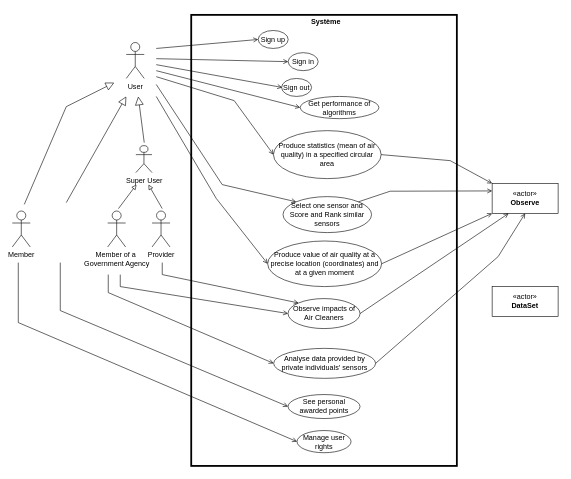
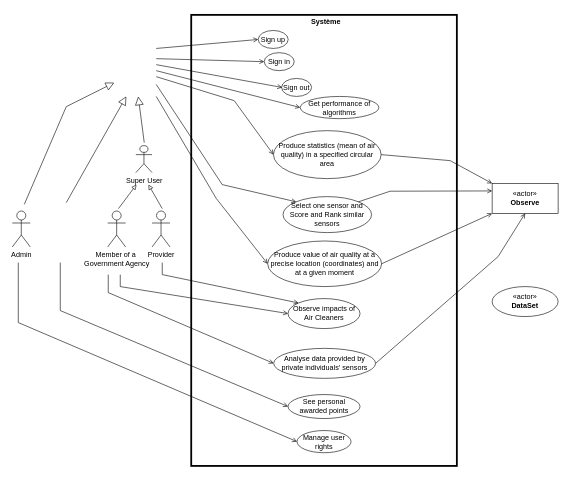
  <mxCell id="0" />
  <mxCell id="1" parent="0" />
  <mxCell id="2" value="«actor»&lt;br&gt;&lt;b&gt;Observe&lt;/b&gt;" style="html=1;whiteSpace=wrap;" parent="1" vertex="1"><mxGeometry x="820" y="305" width="110" height="50" as="geometry" /></mxCell>
  <mxCell id="3" value="Member of a&amp;nbsp;&lt;br&gt;Government Agency" style="shape=umlActor;verticalLabelPosition=bottom;verticalAlign=top;html=1;" parent="1" vertex="1"><mxGeometry x="179" y="351" width="30" height="60" as="geometry" /></mxCell>
  <mxCell id="4" value="Provider" style="shape=umlActor;verticalLabelPosition=bottom;verticalAlign=top;html=1;" parent="1" vertex="1"><mxGeometry x="253" y="351" width="30" height="60" as="geometry" /></mxCell>
  <mxCell id="5" value="Sign up" style="ellipse;whiteSpace=wrap;html=1;" parent="1" vertex="1"><mxGeometry x="430" y="50" width="50" height="30" as="geometry" /></mxCell>
- <mxCell id="6" value="Sign in" style="ellipse;whiteSpace=wrap;html=1;" parent="1" vertex="1"><mxGeometry x="480" y="87" width="50" height="30" as="geometry" /></mxCell>
+ <mxCell id="6" value="Sign in" style="ellipse;whiteSpace=wrap;html=1;" parent="1" vertex="1"><mxGeometry x="440" y="87" width="50" height="30" as="geometry" /></mxCell>
  <mxCell id="7" value="Sign out" style="ellipse;whiteSpace=wrap;html=1;" parent="1" vertex="1"><mxGeometry x="469" y="130" width="50" height="30" as="geometry" /></mxCell>
  <mxCell id="8" value="Produce value of air quality at a precise location (coordinates) and at a given moment" style="ellipse;whiteSpace=wrap;html=1;" parent="1" vertex="1"><mxGeometry x="445.75" y="401" width="190" height="76" as="geometry" /></mxCell>
  <mxCell id="9" value="Observe impacts of Air Cleaners" style="ellipse;whiteSpace=wrap;html=1;" parent="1" vertex="1"><mxGeometry x="479.75" y="497" width="120" height="50" as="geometry" /></mxCell>
  <mxCell id="10" value="Select one sensor and Score and Rank similar sensors" style="ellipse;whiteSpace=wrap;html=1;" parent="1" vertex="1"><mxGeometry x="471.37" y="327" width="147.63" height="60" as="geometry" /></mxCell>
  <mxCell id="11" value="See personal awarded points" style="ellipse;whiteSpace=wrap;html=1;" parent="1" vertex="1"><mxGeometry x="479.75" y="657" width="120" height="40" as="geometry" /></mxCell>
  <mxCell id="12" value="Analyse data provided by private individuals' sensors" style="ellipse;whiteSpace=wrap;html=1;" parent="1" vertex="1"><mxGeometry x="455.75" y="580" width="170" height="50" as="geometry" /></mxCell>
  <mxCell id="13" value="Système" style="text;html=1;strokeColor=none;fillColor=none;align=center;verticalAlign=middle;whiteSpace=wrap;rounded=0;fontStyle=1" parent="1" vertex="1"><mxGeometry x="512.87" y="20" width="60" height="30" as="geometry" /></mxCell>
  <mxCell id="14" value="" style="endArrow=open;html=1;rounded=0;entryX=0;entryY=0.5;entryDx=0;entryDy=0;endFill=0;" parent="1" target="5" edge="1"><mxGeometry width="50" height="50" relative="1" as="geometry"><mxPoint x="260" y="80" as="sourcePoint" /><mxPoint x="320" y="170" as="targetPoint" /></mxGeometry></mxCell>
  <mxCell id="15" value="" style="endArrow=open;html=1;rounded=0;entryX=0;entryY=0.5;entryDx=0;entryDy=0;endFill=0;" parent="1" target="6" edge="1"><mxGeometry width="50" height="50" relative="1" as="geometry"><mxPoint x="260" y="97" as="sourcePoint" /><mxPoint x="540" y="270" as="targetPoint" /></mxGeometry></mxCell>
  <mxCell id="16" value="" style="endArrow=open;html=1;rounded=0;endFill=0;" parent="1" edge="1"><mxGeometry width="50" height="50" relative="1" as="geometry"><mxPoint x="260" y="107" as="sourcePoint" /><mxPoint x="470" y="145" as="targetPoint" /></mxGeometry></mxCell>
  <mxCell id="17" value="" style="endArrow=open;html=1;rounded=0;entryX=0;entryY=0.5;entryDx=0;entryDy=0;endFill=0;" parent="1" target="9" edge="1"><mxGeometry width="50" height="50" relative="1" as="geometry"><mxPoint x="200" y="457" as="sourcePoint" /><mxPoint x="479" y="429" as="targetPoint" /><Array as="points"><mxPoint x="200" y="477" /></Array></mxGeometry></mxCell>
  <mxCell id="18" value="" style="endArrow=open;html=1;rounded=0;entryX=0;entryY=0;entryDx=0;entryDy=0;endFill=0;" parent="1" target="10" edge="1"><mxGeometry width="50" height="50" relative="1" as="geometry"><mxPoint x="260" y="140" as="sourcePoint" /><mxPoint x="479" y="332" as="targetPoint" /><Array as="points"><mxPoint x="370" y="307" /></Array></mxGeometry></mxCell>
  <mxCell id="19" value="" style="endArrow=open;html=1;rounded=0;entryX=0;entryY=0.5;entryDx=0;entryDy=0;endFill=0;" parent="1" target="12" edge="1"><mxGeometry width="50" height="50" relative="1" as="geometry"><mxPoint x="180" y="457" as="sourcePoint" /><mxPoint x="520.87" y="354" as="targetPoint" /><Array as="points"><mxPoint x="180" y="487" /></Array></mxGeometry></mxCell>
  <mxCell id="20" value="" style="endArrow=open;html=1;rounded=0;endFill=0;entryX=0;entryY=0.5;entryDx=0;entryDy=0;" parent="1" target="11" edge="1"><mxGeometry width="50" height="50" relative="1" as="geometry"><mxPoint x="100" y="437" as="sourcePoint" /><mxPoint x="458.87" y="720" as="targetPoint" /><Array as="points"><mxPoint x="100" y="517" /></Array></mxGeometry></mxCell>
  <mxCell id="21" value="" style="endArrow=open;html=1;rounded=0;entryX=0;entryY=1;entryDx=0;entryDy=0;endFill=0;exitX=1;exitY=0.5;exitDx=0;exitDy=0;" parent="1" source="8" target="2" edge="1"><mxGeometry width="50" height="50" relative="1" as="geometry"><mxPoint x="480" y="475" as="sourcePoint" /><mxPoint x="820" y="420" as="targetPoint" /></mxGeometry></mxCell>
- <mxCell id="22" value="User" style="shape=umlActor;verticalLabelPosition=bottom;verticalAlign=top;html=1;" parent="1" vertex="1"><mxGeometry x="210" y="70" width="30" height="60" as="geometry" /></mxCell>
- <mxCell id="23" value="Member" style="shape=umlActor;verticalLabelPosition=bottom;verticalAlign=top;html=1;" parent="1" vertex="1"><mxGeometry x="20" y="351" width="30" height="60" as="geometry" /></mxCell>
+ <mxCell id="23" value="Admin" style="shape=umlActor;verticalLabelPosition=bottom;verticalAlign=top;html=1;" parent="1" vertex="1"><mxGeometry x="20" y="351" width="30" height="60" as="geometry" /></mxCell>
  <mxCell id="24" value="" style="endArrow=open;html=1;rounded=0;entryX=0;entryY=0.5;entryDx=0;entryDy=0;endFill=0;" parent="1" target="8" edge="1"><mxGeometry width="50" height="50" relative="1" as="geometry"><mxPoint x="260" y="160" as="sourcePoint" /><mxPoint x="409" y="349" as="targetPoint" /><Array as="points"><mxPoint x="360" y="330" /></Array></mxGeometry></mxCell>
- <mxCell id="25" value="" style="endArrow=open;html=1;rounded=0;entryX=0.25;entryY=1;entryDx=0;entryDy=0;endFill=0;exitX=1;exitY=0.5;exitDx=0;exitDy=0;" parent="1" source="9" target="2" edge="1"><mxGeometry width="50" height="50" relative="1" as="geometry"><mxPoint x="660" y="415" as="sourcePoint" /><mxPoint x="830" y="365" as="targetPoint" /></mxGeometry></mxCell>
  <mxCell id="26" value="" style="endArrow=open;html=1;rounded=0;entryX=0.5;entryY=1;entryDx=0;entryDy=0;endFill=0;exitX=1;exitY=0.5;exitDx=0;exitDy=0;" parent="1" source="12" target="2" edge="1"><mxGeometry width="50" height="50" relative="1" as="geometry"><mxPoint x="605" y="405" as="sourcePoint" /><mxPoint x="858" y="290" as="targetPoint" /><Array as="points"><mxPoint x="830" y="427" /></Array></mxGeometry></mxCell>
  <mxCell id="27" value="" style="endArrow=open;html=1;rounded=0;endFill=0;exitX=1;exitY=0;exitDx=0;exitDy=0;entryX=0;entryY=0.25;entryDx=0;entryDy=0;" parent="1" source="10" target="2" edge="1"><mxGeometry width="50" height="50" relative="1" as="geometry"><mxPoint x="725" y="360" as="sourcePoint" /><mxPoint x="830" y="340" as="targetPoint" /><Array as="points"><mxPoint x="650" y="318" /></Array></mxGeometry></mxCell>
  <mxCell id="28" value="Produce statistics (mean of air quality) in a specified circular area" style="ellipse;whiteSpace=wrap;html=1;" parent="1" vertex="1"><mxGeometry x="455.43" y="217" width="179.5" height="80" as="geometry" /></mxCell>
  <mxCell id="29" value="" style="endArrow=open;html=1;rounded=0;entryX=0;entryY=0.5;entryDx=0;entryDy=0;endFill=0;" parent="1" target="28" edge="1"><mxGeometry width="50" height="50" relative="1" as="geometry"><mxPoint x="260" y="127" as="sourcePoint" /><mxPoint x="447" y="165" as="targetPoint" /><Array as="points"><mxPoint x="390" y="167" /></Array></mxGeometry></mxCell>
  <mxCell id="30" value="" style="endArrow=open;html=1;rounded=0;endFill=0;exitX=1;exitY=0.5;exitDx=0;exitDy=0;entryX=0;entryY=0;entryDx=0;entryDy=0;" parent="1" source="28" target="2" edge="1"><mxGeometry width="50" height="50" relative="1" as="geometry"><mxPoint x="492" y="350" as="sourcePoint" /><mxPoint x="830" y="328" as="targetPoint" /><Array as="points"><mxPoint x="750" y="267" /></Array></mxGeometry></mxCell>
  <mxCell id="31" value="" style="endArrow=block;endFill=0;endSize=12;html=1;rounded=0;" parent="1" edge="1"><mxGeometry width="160" relative="1" as="geometry"><mxPoint x="40" y="340" as="sourcePoint" /><mxPoint x="190" y="137" as="targetPoint" /><Array as="points"><mxPoint x="110" y="177" /></Array></mxGeometry></mxCell>
  <mxCell id="32" value="" style="endArrow=block;endFill=0;endSize=12;html=1;rounded=0;" parent="1" edge="1"><mxGeometry width="160" relative="1" as="geometry"><mxPoint x="110" y="337" as="sourcePoint" /><mxPoint x="210" y="160" as="targetPoint" /></mxGeometry></mxCell>
  <mxCell id="33" value="" style="endArrow=block;endFill=0;endSize=12;html=1;rounded=0;" parent="1" edge="1"><mxGeometry width="160" relative="1" as="geometry"><mxPoint x="240" y="237" as="sourcePoint" /><mxPoint x="230" y="160" as="targetPoint" /></mxGeometry></mxCell>
  <mxCell id="34" value="" style="endArrow=open;html=1;rounded=0;endFill=0;entryX=0;entryY=0.5;entryDx=0;entryDy=0;" parent="1" target="35" edge="1"><mxGeometry width="50" height="50" relative="1" as="geometry"><mxPoint x="30" y="437" as="sourcePoint" /><mxPoint x="392" y="767" as="targetPoint" /><Array as="points"><mxPoint x="30" y="537" /></Array></mxGeometry></mxCell>
  <mxCell id="35" value="Manage user rights" style="ellipse;whiteSpace=wrap;html=1;" parent="1" vertex="1"><mxGeometry x="494.75" y="717" width="90" height="37" as="geometry" /></mxCell>
  <mxCell id="36" value="Get performance of algorithms" style="ellipse;whiteSpace=wrap;html=1;" parent="1" vertex="1"><mxGeometry x="500" y="160" width="131.25" height="37" as="geometry" /></mxCell>
  <mxCell id="37" value="" style="endArrow=open;html=1;rounded=0;entryX=0;entryY=0.5;entryDx=0;entryDy=0;endFill=0;" parent="1" target="36" edge="1"><mxGeometry width="50" height="50" relative="1" as="geometry"><mxPoint x="260" y="117" as="sourcePoint" /><mxPoint x="439" y="115" as="targetPoint" /></mxGeometry></mxCell>
  <mxCell id="38" value="" style="endArrow=open;html=1;rounded=0;endFill=0;entryX=0;entryY=0;entryDx=0;entryDy=0;" parent="1" target="9" edge="1"><mxGeometry width="50" height="50" relative="1" as="geometry"><mxPoint x="270" y="437" as="sourcePoint" /><mxPoint x="490" y="497" as="targetPoint" /><Array as="points"><mxPoint x="270" y="457" /></Array></mxGeometry></mxCell>
  <mxCell id="39" value="" style="rounded=0;whiteSpace=wrap;html=1;fillColor=none;strokeWidth=3;" parent="1" vertex="1"><mxGeometry x="318.32" y="24" width="442.87" height="752" as="geometry" /></mxCell>
  <mxCell id="40" value="Super User" style="shape=umlActor;verticalLabelPosition=bottom;verticalAlign=top;html=1;" vertex="1" parent="1"><mxGeometry x="226" y="242" width="27" height="45" as="geometry" /></mxCell>
  <mxCell id="41" value="" style="endArrow=block;html=1;rounded=0;endFill=0;" edge="1" parent="1"><mxGeometry width="50" height="50" relative="1" as="geometry"><mxPoint x="197" y="347" as="sourcePoint" /><mxPoint x="227" y="307" as="targetPoint" /></mxGeometry></mxCell>
  <mxCell id="42" value="" style="endArrow=block;html=1;rounded=0;endFill=0;" edge="1" parent="1"><mxGeometry width="50" height="50" relative="1" as="geometry"><mxPoint x="270" y="347" as="sourcePoint" /><mxPoint x="247" y="307" as="targetPoint" /></mxGeometry></mxCell>
- <mxCell id="43" value="«actor»&lt;br&gt;&lt;b&gt;DataSet&lt;/b&gt;" style="html=1;whiteSpace=wrap;" vertex="1" parent="1"><mxGeometry x="820" y="477" width="110" height="50" as="geometry" /></mxCell>
+ <mxCell id="43" value="«actor»&lt;br&gt;&lt;b&gt;DataSet&lt;/b&gt;" style="ellipse;html=1;whiteSpace=wrap;" vertex="1" parent="1"><mxGeometry x="820" y="477" width="110" height="50" as="geometry" /></mxCell>
